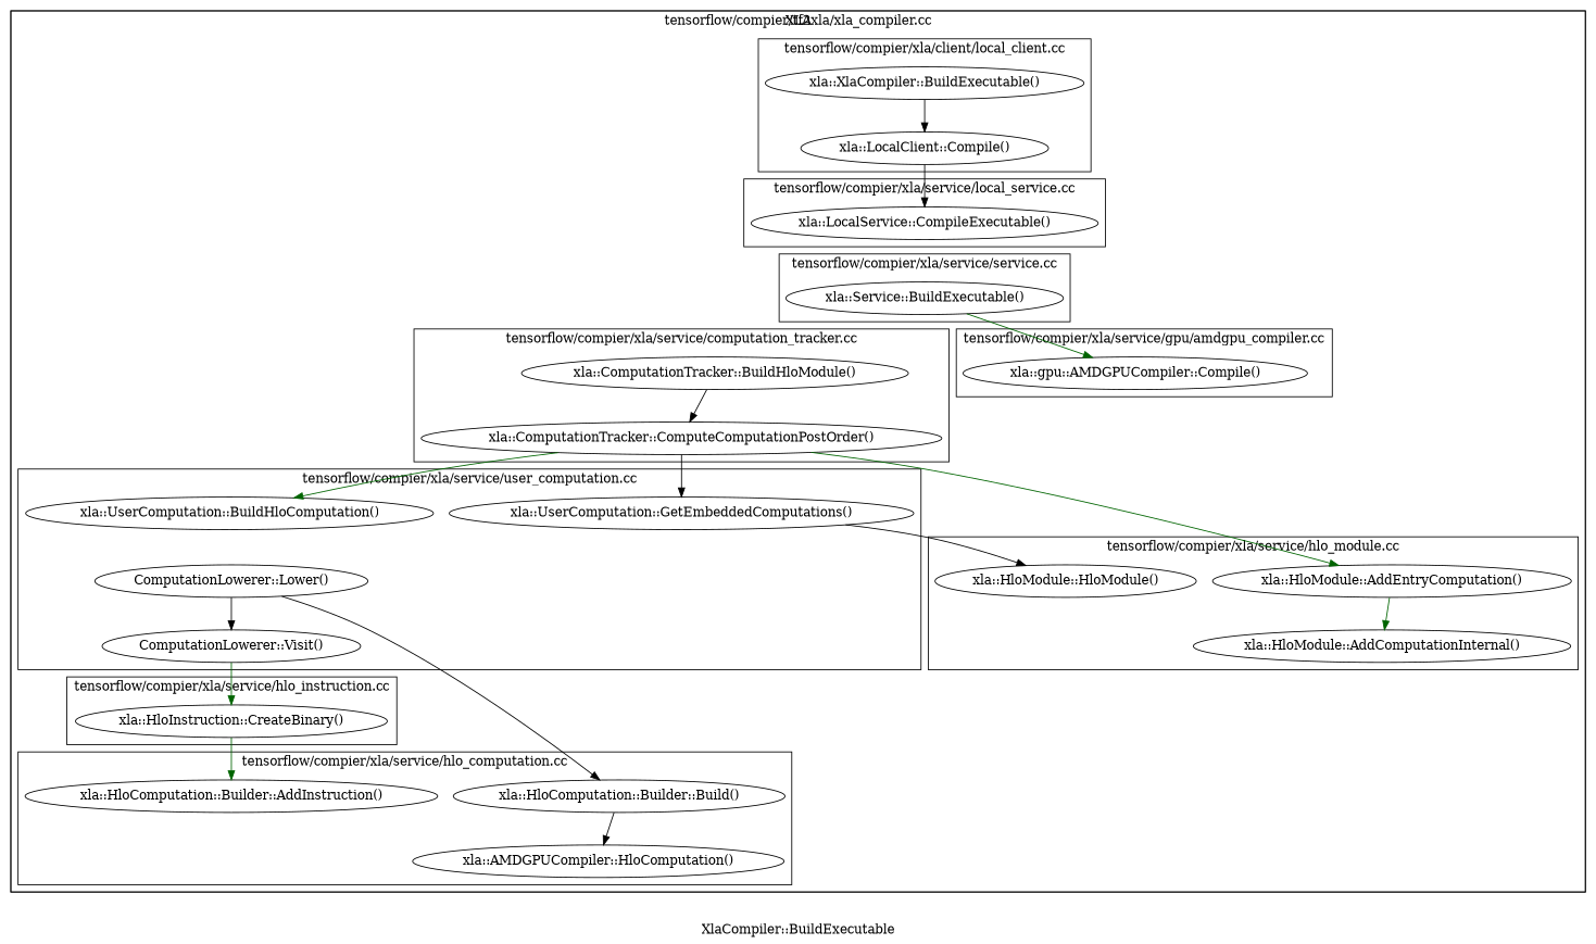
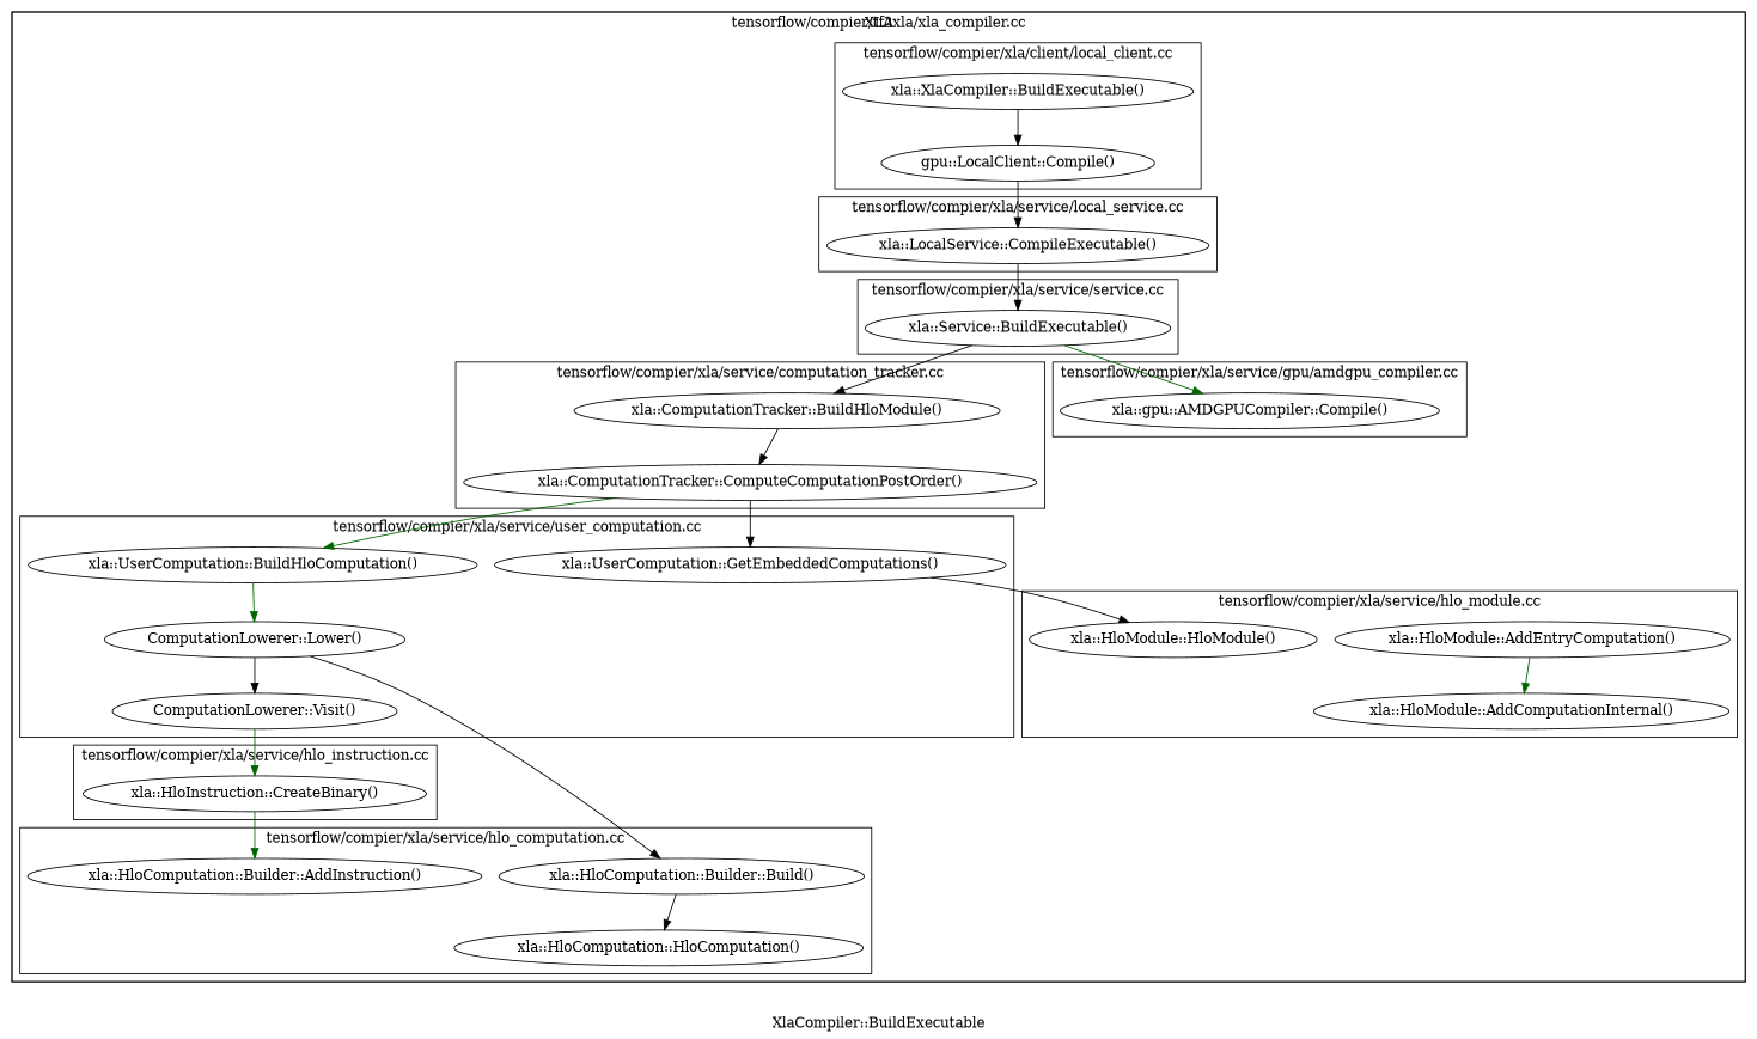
  digraph {
    fontname="DejaVu Serif"
    label="XlaCompiler::BuildExecutable"
    node [fontname="DejaVu Serif"]
    edge [color=black fontname="DejaVu Serif"]
    n1 [label="xla::XlaCompiler::BuildExecutable()"]
-   n2 [label="xla::LocalClient::Compile()"]
+   n2 [label="gpu::LocalClient::Compile()"]
    n3 [label="xla::LocalService::CompileExecutable()"]
    n4 [label="xla::Service::BuildExecutable()"]
    n5 [label="xla::ComputationTracker::BuildHloModule()"]
    n6 [label="xla::ComputationTracker::ComputeComputationPostOrder()"]
    n7 [label="xla::UserComputation::GetEmbeddedComputations()"]
    n8 [label="xla::UserComputation::BuildHloComputation()"]
    n9 [label="ComputationLowerer::Lower()"]
    n10 [label="ComputationLowerer::Visit()"]
    n11 [label="xla::HloModule::HloModule()"]
    n12 [label="xla::HloModule::AddEntryComputation()"]
    n13 [label="xla::HloModule::AddComputationInternal()"]
    n14 [label="xla::HloInstruction::CreateBinary()"]
    n15 [label="xla::HloComputation::Builder::Build()"]
    n16 [label="xla::HloComputation::Builder::AddInstruction()"]
-   n17 [label="xla::AMDGPUCompiler::HloComputation()"]
+   n17 [label="xla::HloComputation::HloComputation()"]
    n18 [label="xla::gpu::AMDGPUCompiler::Compile()"]
    subgraph cluster_1 {
      label=XLA
      subgraph cluster_2 {
        label="tensorflow/compier/xla/client/local_client.cc"
        n1
        n2
      }
      subgraph cluster_3 {
        label="tensorflow/compier/tf2xla/xla_compiler.cc"
      }
      subgraph cluster_4 {
        label="tensorflow/compier/xla/service/local_service.cc"
        n3
      }
      subgraph cluster_5 {
        label="tensorflow/compier/xla/service/service.cc"
        n4
      }
      subgraph cluster_6 {
        label="tensorflow/compier/xla/service/computation_tracker.cc"
        n5
        n6
      }
      subgraph cluster_7 {
        label="tensorflow/compier/xla/service/user_computation.cc"
        n7
        n8
        n9
        n10
      }
      subgraph cluster_8 {
        label="tensorflow/compier/xla/service/hlo_module.cc"
        n11
        n12
        n13
      }
      subgraph cluster_9 {
        label="tensorflow/compier/xla/service/hlo_instruction.cc"
        n14
      }
      subgraph cluster_10 {
        label="tensorflow/compier/xla/service/hlo_computation.cc"
        n15
        n16
        n17
      }
      subgraph cluster_11 {
        label="tensorflow/compier/xla/service/gpu/amdgpu_compiler.cc"
        n18
      }
    }
    n1 -> n2
    n2 -> n3
+   n3 -> n4
+   n4 -> n5
    n4 -> n18 [color=darkgreen]
    n5 -> n6
    n6 -> n7
    n6 -> n8 [color=darkgreen]
-   n6 -> n12 [color=darkgreen]
    n7 -> n11
+   n8 -> n9 [color=darkgreen]
    n9 -> n10
    n9 -> n15
    n10 -> n14 [color=darkgreen]
    n12 -> n13 [color=darkgreen]
    n14 -> n16 [color=darkgreen]
    n15 -> n17
  }
